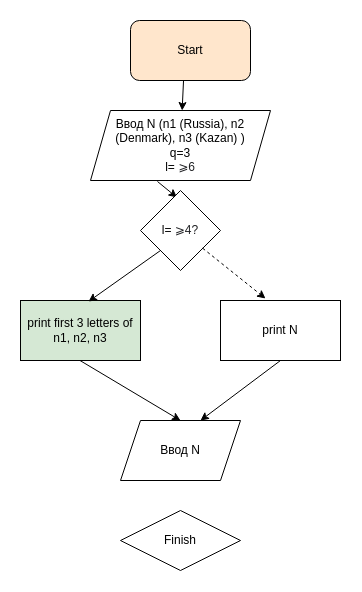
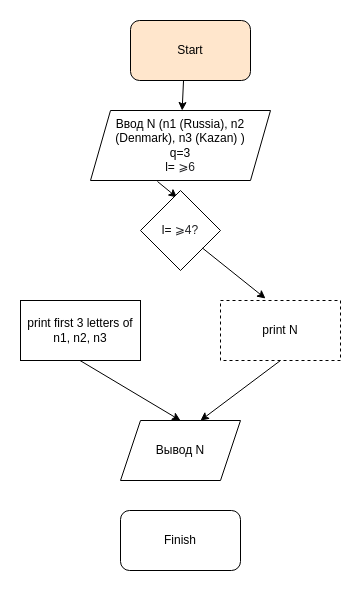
  <mxCell id="0" />
  <mxCell id="1" parent="0" />
  <mxCell id="2" value="Start" style="rounded=1;whiteSpace=wrap;html=1;fillColor=#ffe6cc;" parent="1" vertex="1"><mxGeometry x="130" y="20" width="120" height="60" as="geometry" /></mxCell>
  <mxCell id="3" value="Ввод N (n1 (Russia), n2 (Denmark), n3 (Kazan) )&lt;br&gt;q=3&lt;br&gt;&lt;font style=&quot;font-size: 12px;&quot;&gt;l=&lt;span style=&quot;color: rgb(32, 33, 36); font-family: arial, sans-serif; text-align: start; background-color: rgb(255, 255, 255);&quot;&gt;&amp;nbsp;⩾6&lt;/span&gt;&lt;/font&gt;" style="shape=parallelogram;perimeter=parallelogramPerimeter;whiteSpace=wrap;html=1;fixedSize=1;" parent="1" vertex="1"><mxGeometry x="90" y="110" width="180" height="70" as="geometry" /></mxCell>
- <mxCell id="4" value="print N" style="rounded=0;whiteSpace=wrap;html=1;" parent="1" vertex="1"><mxGeometry x="220" y="300" width="120" height="60" as="geometry" /></mxCell>
- <mxCell id="5" value="print first 3 letters of n1, n2, n3" style="rounded=0;whiteSpace=wrap;html=1;fillColor=#d5e8d4;" parent="1" vertex="1"><mxGeometry x="20" y="300" width="120" height="60" as="geometry" /></mxCell>
- <mxCell id="6" value="Ввод N" style="shape=parallelogram;perimeter=parallelogramPerimeter;whiteSpace=wrap;html=1;fixedSize=1;" parent="1" vertex="1"><mxGeometry x="120" y="420" width="120" height="60" as="geometry" /></mxCell>
- <mxCell id="7" value="Finish" style="rhombus;whiteSpace=wrap;html=1;" parent="1" vertex="1"><mxGeometry x="120" y="510" width="120" height="60" as="geometry" /></mxCell>
+ <mxCell id="4" value="print N" style="rounded=0;whiteSpace=wrap;html=1;dashed=1;" parent="1" vertex="1"><mxGeometry x="220" y="300" width="120" height="60" as="geometry" /></mxCell>
+ <mxCell id="5" value="print first 3 letters of n1, n2, n3" style="rounded=0;whiteSpace=wrap;html=1;" parent="1" vertex="1"><mxGeometry x="20" y="300" width="120" height="60" as="geometry" /></mxCell>
+ <mxCell id="6" value="Вывод N" style="shape=parallelogram;perimeter=parallelogramPerimeter;whiteSpace=wrap;html=1;fixedSize=1;" parent="1" vertex="1"><mxGeometry x="120" y="420" width="120" height="60" as="geometry" /></mxCell>
+ <mxCell id="7" value="Finish" style="rounded=1;whiteSpace=wrap;html=1;" parent="1" vertex="1"><mxGeometry x="120" y="510" width="120" height="60" as="geometry" /></mxCell>
  <mxCell id="8" value="" style="endArrow=classic;html=1;rounded=0;exitX=0.442;exitY=1;exitDx=0;exitDy=0;exitPerimeter=0;" parent="1" source="2" target="3" edge="1"><mxGeometry width="50" height="50" relative="1" as="geometry"><mxPoint x="250" y="350" as="sourcePoint" /><mxPoint x="300" y="300" as="targetPoint" /></mxGeometry></mxCell>
  <mxCell id="9" value="" style="endArrow=classic;html=1;rounded=0;exitX=0.372;exitY=1.014;exitDx=0;exitDy=0;exitPerimeter=0;" parent="1" edge="1" source="3"><mxGeometry width="50" height="50" relative="1" as="geometry"><mxPoint x="177" y="190" as="sourcePoint" /><mxPoint x="176.52" y="197" as="targetPoint" /></mxGeometry></mxCell>
  <mxCell id="10" value="" style="endArrow=classic;html=1;rounded=0;entryX=0.5;entryY=0;entryDx=0;entryDy=0;" parent="1" target="6" edge="1"><mxGeometry width="50" height="50" relative="1" as="geometry"><mxPoint x="79.5" y="360" as="sourcePoint" /><mxPoint x="79.5" y="380" as="targetPoint" /></mxGeometry></mxCell>
- <mxCell id="11" value="" style="endArrow=classic;html=1;rounded=0;exitX=0;exitY=1;exitDx=0;exitDy=0;entryX=0.567;entryY=0.017;entryDx=0;entryDy=0;entryPerimeter=0;" parent="1" source="13" edge="1" target="5"><mxGeometry width="50" height="50" relative="1" as="geometry"><mxPoint x="230" y="310" as="sourcePoint" /><mxPoint x="300" y="310" as="targetPoint" /></mxGeometry></mxCell>
  <mxCell id="12" value="" style="endArrow=classic;html=1;rounded=0;exitX=0.5;exitY=1;exitDx=0;exitDy=0;" parent="1" source="4" edge="1"><mxGeometry width="50" height="50" relative="1" as="geometry"><mxPoint x="360" y="330" as="sourcePoint" /><mxPoint x="200" y="420" as="targetPoint" /></mxGeometry></mxCell>
  <mxCell id="13" value="l=&lt;span style=&quot;color: rgb(32, 33, 36); font-family: arial, sans-serif; text-align: start; background-color: rgb(255, 255, 255);&quot;&gt;&amp;nbsp;⩾4?&lt;/span&gt;" style="rhombus;whiteSpace=wrap;html=1;fontSize=12;" vertex="1" parent="1"><mxGeometry x="140" y="190" width="80" height="80" as="geometry" /></mxCell>
- <mxCell id="14" value="" style="endArrow=classic;html=1;rounded=0;entryX=0.375;entryY=-0.033;entryDx=0;entryDy=0;entryPerimeter=0;dashed=1;" edge="1" parent="1" source="13" target="4"><mxGeometry width="50" height="50" relative="1" as="geometry"><mxPoint x="170" y="260" as="sourcePoint" /><mxPoint x="98.04" y="311.02" as="targetPoint" /></mxGeometry></mxCell>
+ <mxCell id="14" value="" style="endArrow=classic;html=1;rounded=0;entryX=0.375;entryY=-0.033;entryDx=0;entryDy=0;entryPerimeter=0;" edge="1" parent="1" source="13" target="4"><mxGeometry width="50" height="50" relative="1" as="geometry"><mxPoint x="170" y="260" as="sourcePoint" /><mxPoint x="98.04" y="311.02" as="targetPoint" /></mxGeometry></mxCell>
